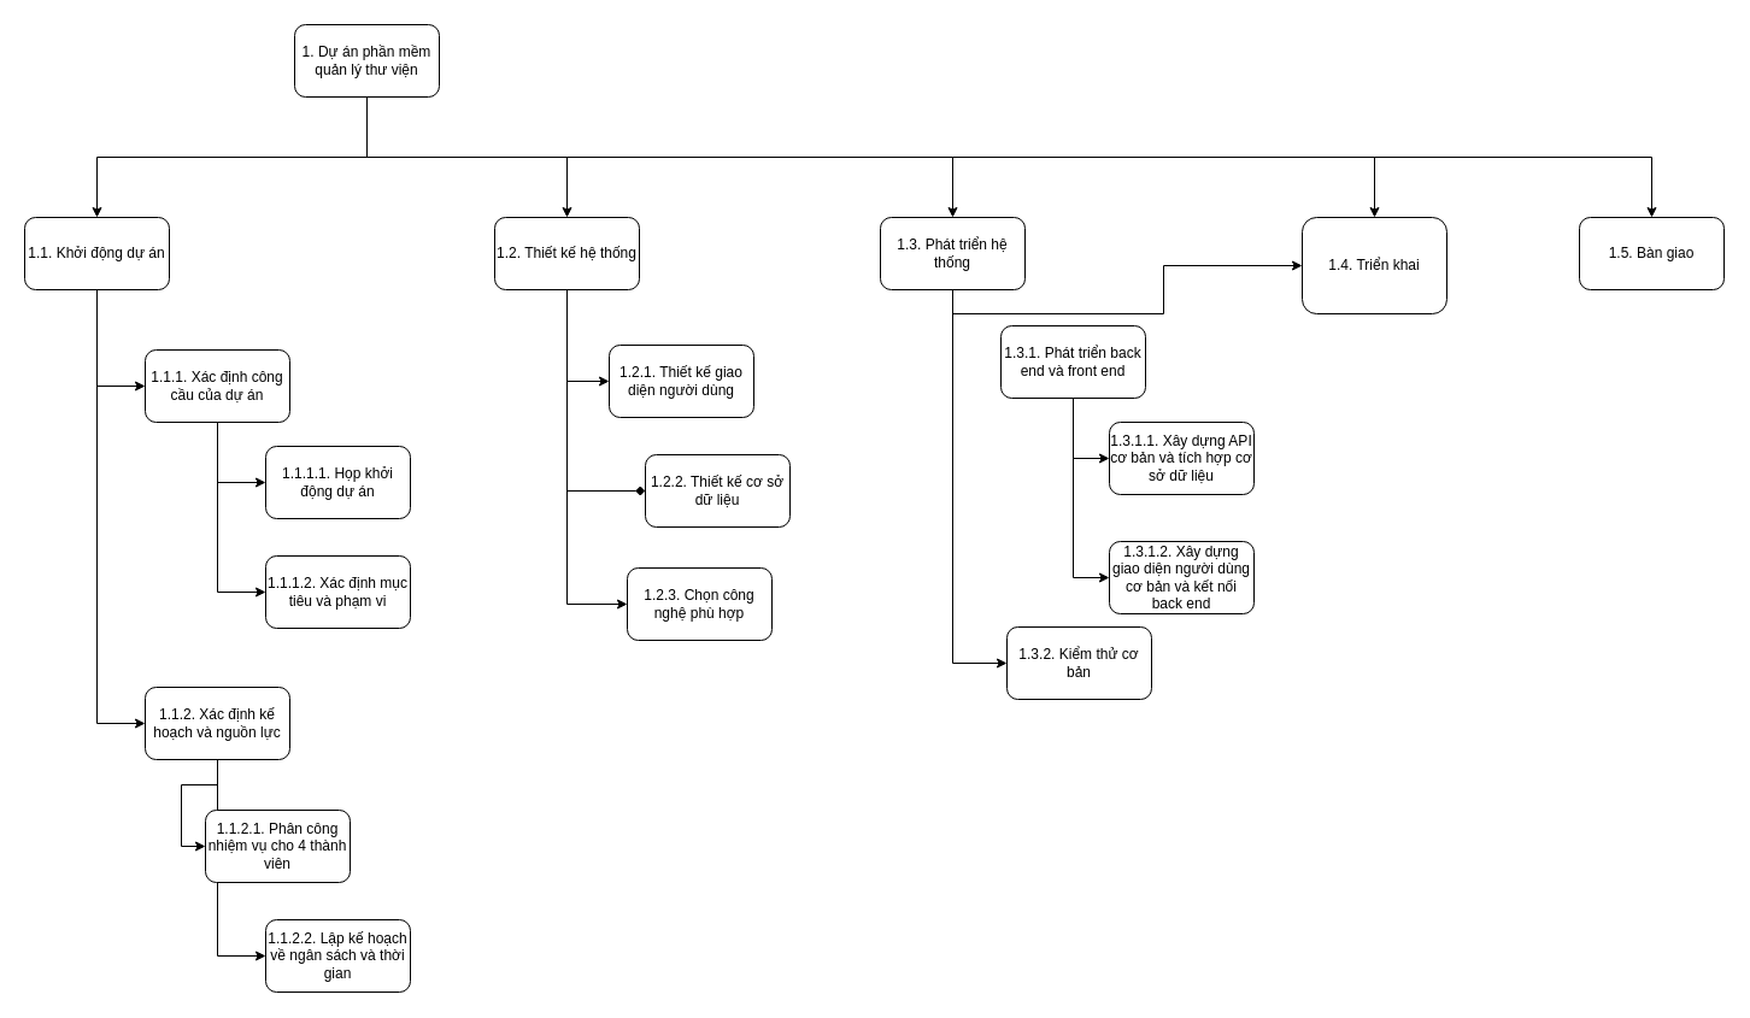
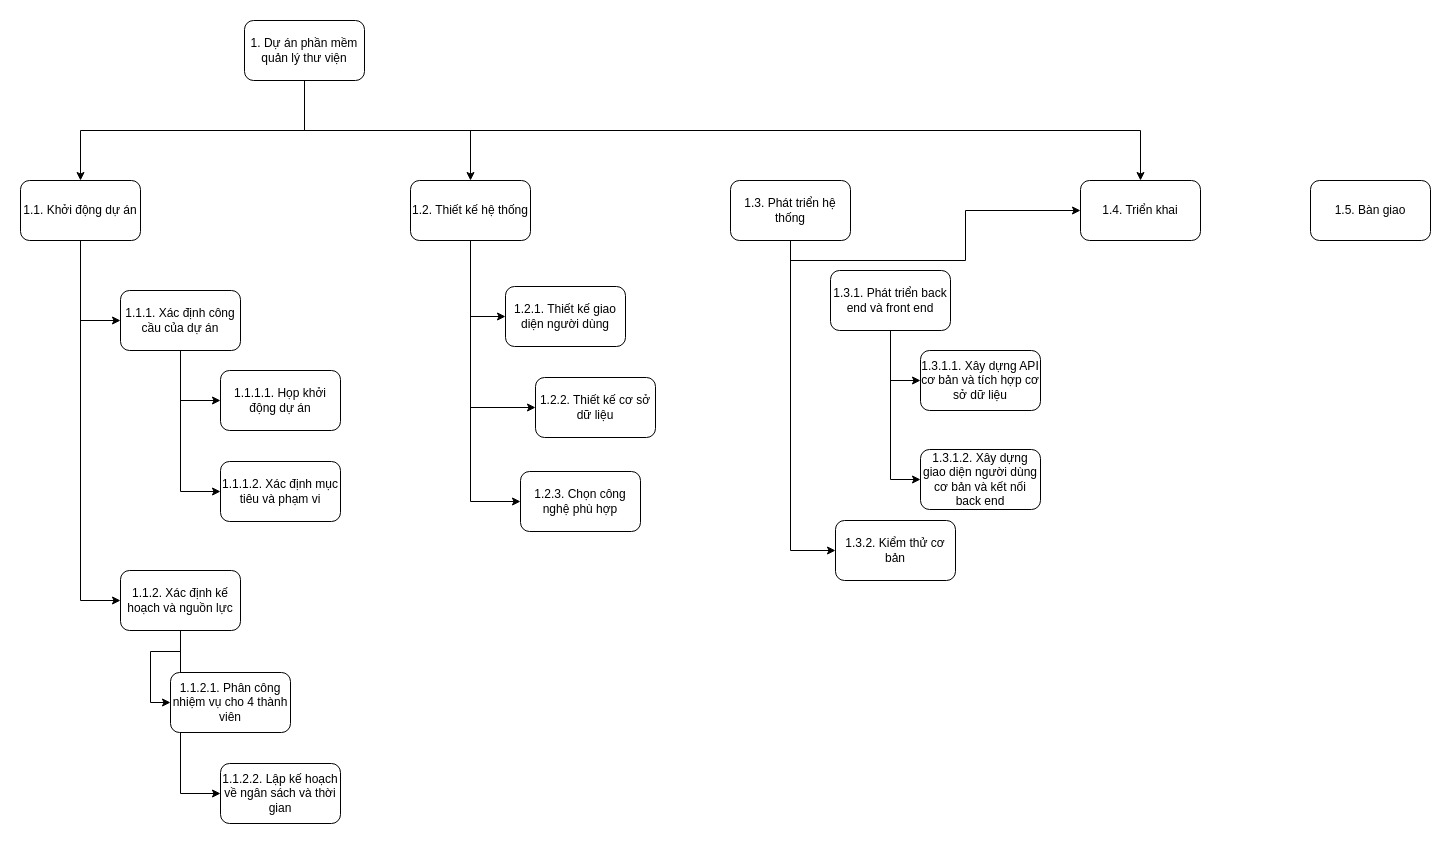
  <mxCell id="0" />
  <mxCell id="1" parent="0" />
  <mxCell id="2" value="" style="edgeStyle=orthogonalEdgeStyle;rounded=0;orthogonalLoop=1;jettySize=auto;html=1;entryX=0.5;entryY=0;entryDx=0;entryDy=0;exitX=0.5;exitY=1;exitDx=0;exitDy=0;" edge="1" parent="1" source="7" target="10"><mxGeometry relative="1" as="geometry" /></mxCell>
  <mxCell id="3" style="edgeStyle=orthogonalEdgeStyle;rounded=0;orthogonalLoop=1;jettySize=auto;html=1;exitX=0.5;exitY=1;exitDx=0;exitDy=0;entryX=0.5;entryY=0;entryDx=0;entryDy=0;" edge="1" parent="1" source="7" target="14"><mxGeometry relative="1" as="geometry" /></mxCell>
- <mxCell id="4" style="edgeStyle=orthogonalEdgeStyle;rounded=0;orthogonalLoop=1;jettySize=auto;html=1;exitX=0.5;exitY=1;exitDx=0;exitDy=0;entryX=0.5;entryY=0;entryDx=0;entryDy=0;" edge="1" parent="1" source="7" target="17"><mxGeometry relative="1" as="geometry" /></mxCell>
  <mxCell id="5" style="edgeStyle=orthogonalEdgeStyle;rounded=0;orthogonalLoop=1;jettySize=auto;html=1;exitX=0.5;exitY=1;exitDx=0;exitDy=0;" edge="1" parent="1" source="7" target="18"><mxGeometry relative="1" as="geometry" /></mxCell>
- <mxCell id="6" style="edgeStyle=orthogonalEdgeStyle;rounded=0;orthogonalLoop=1;jettySize=auto;html=1;exitX=0.5;exitY=1;exitDx=0;exitDy=0;entryX=0.5;entryY=0;entryDx=0;entryDy=0;" edge="1" parent="1" source="7" target="19"><mxGeometry relative="1" as="geometry" /></mxCell>
  <mxCell id="7" value="&lt;div&gt;1. Dự án phần mềm quản lý thư viện&lt;/div&gt;" style="rounded=1;whiteSpace=wrap;html=1;" vertex="1" parent="1"><mxGeometry x="244" y="20" width="120" height="60" as="geometry" /></mxCell>
  <mxCell id="8" style="edgeStyle=orthogonalEdgeStyle;rounded=0;orthogonalLoop=1;jettySize=auto;html=1;exitX=0.5;exitY=1;exitDx=0;exitDy=0;entryX=0;entryY=0.5;entryDx=0;entryDy=0;" edge="1" parent="1" source="10" target="22"><mxGeometry relative="1" as="geometry" /></mxCell>
  <mxCell id="9" style="edgeStyle=orthogonalEdgeStyle;rounded=0;orthogonalLoop=1;jettySize=auto;html=1;exitX=0.5;exitY=1;exitDx=0;exitDy=0;entryX=0;entryY=0.5;entryDx=0;entryDy=0;" edge="1" parent="1" source="10" target="27"><mxGeometry relative="1" as="geometry" /></mxCell>
  <mxCell id="10" value="&lt;div&gt;1.1. Khởi động dự án&lt;/div&gt;" style="rounded=1;whiteSpace=wrap;html=1;" vertex="1" parent="1"><mxGeometry x="20" y="180" width="120" height="60" as="geometry" /></mxCell>
  <mxCell id="11" style="edgeStyle=orthogonalEdgeStyle;rounded=0;orthogonalLoop=1;jettySize=auto;html=1;exitX=0.5;exitY=1;exitDx=0;exitDy=0;entryX=0;entryY=0.5;entryDx=0;entryDy=0;" edge="1" parent="1" source="14" target="30"><mxGeometry relative="1" as="geometry" /></mxCell>
- <mxCell id="12" style="edgeStyle=orthogonalEdgeStyle;rounded=0;orthogonalLoop=1;jettySize=auto;html=1;exitX=0.5;exitY=1;exitDx=0;exitDy=0;entryX=0;entryY=0.5;entryDx=0;entryDy=0;endArrow=diamond;" edge="1" parent="1" source="14" target="31"><mxGeometry relative="1" as="geometry" /></mxCell>
+ <mxCell id="12" style="edgeStyle=orthogonalEdgeStyle;rounded=0;orthogonalLoop=1;jettySize=auto;html=1;exitX=0.5;exitY=1;exitDx=0;exitDy=0;entryX=0;entryY=0.5;entryDx=0;entryDy=0;" edge="1" parent="1" source="14" target="31"><mxGeometry relative="1" as="geometry" /></mxCell>
  <mxCell id="13" style="edgeStyle=orthogonalEdgeStyle;rounded=0;orthogonalLoop=1;jettySize=auto;html=1;exitX=0.5;exitY=1;exitDx=0;exitDy=0;entryX=0;entryY=0.5;entryDx=0;entryDy=0;" edge="1" parent="1" source="14" target="32"><mxGeometry relative="1" as="geometry" /></mxCell>
  <mxCell id="14" value="&lt;div&gt;1.2. Thiết kế hệ thống&lt;/div&gt;" style="rounded=1;whiteSpace=wrap;html=1;" vertex="1" parent="1"><mxGeometry x="410" y="180" width="120" height="60" as="geometry" /></mxCell>
  <mxCell id="15" style="edgeStyle=orthogonalEdgeStyle;rounded=0;orthogonalLoop=1;jettySize=auto;html=1;exitX=0.5;exitY=1;exitDx=0;exitDy=0;" edge="1" parent="1" source="17" target="18"><mxGeometry relative="1" as="geometry" /></mxCell>
  <mxCell id="16" style="edgeStyle=orthogonalEdgeStyle;rounded=0;orthogonalLoop=1;jettySize=auto;html=1;exitX=0.5;exitY=1;exitDx=0;exitDy=0;entryX=0;entryY=0.5;entryDx=0;entryDy=0;" edge="1" parent="1" source="17" target="36"><mxGeometry relative="1" as="geometry" /></mxCell>
  <mxCell id="17" value="&lt;div&gt;1.3. Phát triển hệ thống&lt;/div&gt;" style="rounded=1;whiteSpace=wrap;html=1;" vertex="1" parent="1"><mxGeometry x="730" y="180" width="120" height="60" as="geometry" /></mxCell>
- <mxCell id="18" value="&lt;div&gt;1.4. Triển khai&lt;/div&gt;" style="rounded=1;whiteSpace=wrap;html=1;" vertex="1" parent="1"><mxGeometry x="1080" y="180" width="120" height="80" as="geometry" /></mxCell>
+ <mxCell id="18" value="&lt;div&gt;1.4. Triển khai&lt;/div&gt;" style="rounded=1;whiteSpace=wrap;html=1;" vertex="1" parent="1"><mxGeometry x="1080" y="180" width="120" height="60" as="geometry" /></mxCell>
  <mxCell id="19" value="&lt;div&gt;1.5. Bàn giao&lt;/div&gt;" style="rounded=1;whiteSpace=wrap;html=1;" vertex="1" parent="1"><mxGeometry x="1310" y="180" width="120" height="60" as="geometry" /></mxCell>
  <mxCell id="20" value="" style="edgeStyle=orthogonalEdgeStyle;rounded=0;orthogonalLoop=1;jettySize=auto;html=1;entryX=0;entryY=0.5;entryDx=0;entryDy=0;" edge="1" parent="1" source="22" target="23"><mxGeometry relative="1" as="geometry" /></mxCell>
  <mxCell id="21" style="edgeStyle=orthogonalEdgeStyle;rounded=0;orthogonalLoop=1;jettySize=auto;html=1;exitX=0.5;exitY=1;exitDx=0;exitDy=0;entryX=0;entryY=0.5;entryDx=0;entryDy=0;" edge="1" parent="1" source="22" target="24"><mxGeometry relative="1" as="geometry" /></mxCell>
  <mxCell id="22" value="&lt;div&gt;1.1.1. Xác định công cầu của dự án&lt;/div&gt;" style="rounded=1;whiteSpace=wrap;html=1;" vertex="1" parent="1"><mxGeometry x="120" y="290" width="120" height="60" as="geometry" /></mxCell>
  <mxCell id="23" value="&lt;div&gt;1.1.1.1. Họp khởi động dự án&lt;/div&gt;" style="rounded=1;whiteSpace=wrap;html=1;" vertex="1" parent="1"><mxGeometry x="220" y="370" width="120" height="60" as="geometry" /></mxCell>
  <mxCell id="24" value="&lt;div&gt;1.1.1.2. Xác định mục tiêu và phạm vi&lt;/div&gt;" style="rounded=1;whiteSpace=wrap;html=1;" vertex="1" parent="1"><mxGeometry x="220" y="461" width="120" height="60" as="geometry" /></mxCell>
  <mxCell id="25" value="" style="edgeStyle=orthogonalEdgeStyle;rounded=0;orthogonalLoop=1;jettySize=auto;html=1;entryX=0;entryY=0.5;entryDx=0;entryDy=0;" edge="1" parent="1" source="27" target="28"><mxGeometry relative="1" as="geometry" /></mxCell>
  <mxCell id="26" style="edgeStyle=orthogonalEdgeStyle;rounded=0;orthogonalLoop=1;jettySize=auto;html=1;exitX=0.5;exitY=1;exitDx=0;exitDy=0;entryX=0;entryY=0.5;entryDx=0;entryDy=0;" edge="1" parent="1" source="27" target="29"><mxGeometry relative="1" as="geometry" /></mxCell>
  <mxCell id="27" value="&lt;div&gt;1.1.2. Xác định kế hoạch và nguồn lực&lt;/div&gt;" style="rounded=1;whiteSpace=wrap;html=1;" vertex="1" parent="1"><mxGeometry x="120" y="570" width="120" height="60" as="geometry" /></mxCell>
  <mxCell id="28" value="&lt;div&gt;1.1.2.1. Phân công nhiệm vụ cho 4 thành viên&lt;/div&gt;" style="rounded=1;whiteSpace=wrap;html=1;" vertex="1" parent="1"><mxGeometry x="170" y="672" width="120" height="60" as="geometry" /></mxCell>
  <mxCell id="29" value="&lt;div&gt;1.1.2.2. Lập kế hoạch về ngân sách và thời gian&lt;/div&gt;" style="rounded=1;whiteSpace=wrap;html=1;" vertex="1" parent="1"><mxGeometry x="220" y="763" width="120" height="60" as="geometry" /></mxCell>
  <mxCell id="30" value="&lt;div&gt;1.2.1. Thiết kế giao diện người dùng&lt;/div&gt;" style="rounded=1;whiteSpace=wrap;html=1;" vertex="1" parent="1"><mxGeometry x="505" y="286" width="120" height="60" as="geometry" /></mxCell>
  <mxCell id="31" value="&lt;div&gt;1.2.2. Thiết kế cơ sở dữ liệu&lt;/div&gt;" style="rounded=1;whiteSpace=wrap;html=1;" vertex="1" parent="1"><mxGeometry x="535" y="377" width="120" height="60" as="geometry" /></mxCell>
  <mxCell id="32" value="&lt;div&gt;1.2.3. Chọn công nghệ phù hợp&lt;/div&gt;" style="rounded=1;whiteSpace=wrap;html=1;" vertex="1" parent="1"><mxGeometry x="520" y="471" width="120" height="60" as="geometry" /></mxCell>
  <mxCell id="33" style="edgeStyle=orthogonalEdgeStyle;rounded=0;orthogonalLoop=1;jettySize=auto;html=1;exitX=0.5;exitY=1;exitDx=0;exitDy=0;entryX=0;entryY=0.5;entryDx=0;entryDy=0;" edge="1" parent="1" source="35" target="37"><mxGeometry relative="1" as="geometry" /></mxCell>
  <mxCell id="34" style="edgeStyle=orthogonalEdgeStyle;rounded=0;orthogonalLoop=1;jettySize=auto;html=1;exitX=0.5;exitY=1;exitDx=0;exitDy=0;entryX=0;entryY=0.5;entryDx=0;entryDy=0;" edge="1" parent="1" source="35" target="38"><mxGeometry relative="1" as="geometry" /></mxCell>
  <mxCell id="35" value="&lt;div&gt;1.3.1. Phát triển back end và front end&lt;/div&gt;" style="rounded=1;whiteSpace=wrap;html=1;" vertex="1" parent="1"><mxGeometry x="830" y="270" width="120" height="60" as="geometry" /></mxCell>
  <mxCell id="36" value="&lt;div&gt;1.3.2. Kiểm thử cơ bản&lt;/div&gt;" style="rounded=1;whiteSpace=wrap;html=1;" vertex="1" parent="1"><mxGeometry x="835" y="520" width="120" height="60" as="geometry" /></mxCell>
  <mxCell id="37" value="&lt;div&gt;1.3.1.1. Xây dựng API cơ bản và tích hợp cơ sở dữ liệu&lt;/div&gt;" style="rounded=1;whiteSpace=wrap;html=1;" vertex="1" parent="1"><mxGeometry x="920" y="350" width="120" height="60" as="geometry" /></mxCell>
  <mxCell id="38" value="&lt;div&gt;1.3.1.2. Xây dựng giao diện người dùng cơ bản và kết nối back end&lt;/div&gt;" style="rounded=1;whiteSpace=wrap;html=1;" vertex="1" parent="1"><mxGeometry x="920" y="449" width="120" height="60" as="geometry" /></mxCell>
